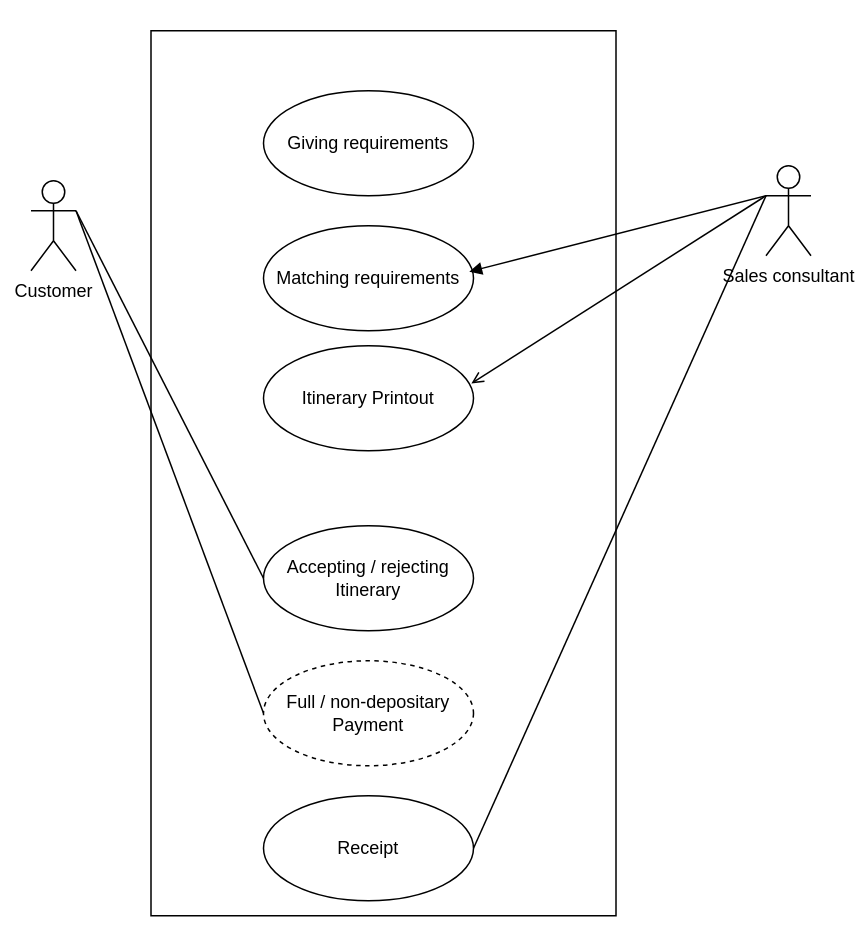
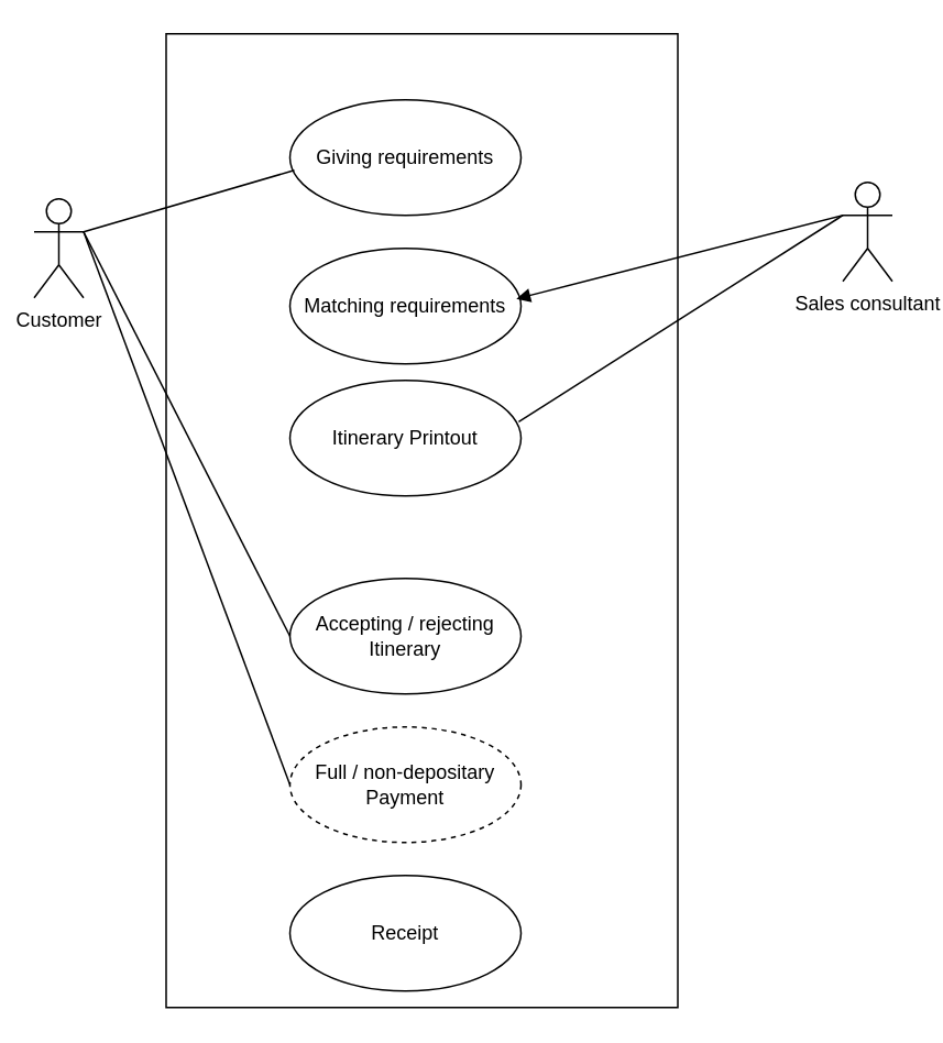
  <mxCell id="0" />
  <mxCell id="1" parent="0" />
  <mxCell id="2" value="" style="rounded=0;whiteSpace=wrap;html=1;" vertex="1" parent="1"><mxGeometry x="100" y="20" width="310" height="590" as="geometry" /></mxCell>
  <mxCell id="3" value="Customer" style="shape=umlActor;verticalLabelPosition=bottom;verticalAlign=top;html=1;outlineConnect=0;" vertex="1" parent="1"><mxGeometry x="20" y="120" width="30" height="60" as="geometry" /></mxCell>
  <mxCell id="4" value="Sales consultant" style="shape=umlActor;verticalLabelPosition=bottom;verticalAlign=top;html=1;outlineConnect=0;" vertex="1" parent="1"><mxGeometry x="510" y="110" width="30" height="60" as="geometry" /></mxCell>
  <mxCell id="5" value="Giving requirements" style="ellipse;whiteSpace=wrap;html=1;" vertex="1" parent="1"><mxGeometry x="175" y="60" width="140" height="70" as="geometry" /></mxCell>
  <mxCell id="6" value="Matching requirements" style="ellipse;whiteSpace=wrap;html=1;" vertex="1" parent="1"><mxGeometry x="175" y="150" width="140" height="70" as="geometry" /></mxCell>
  <mxCell id="7" value="Itinerary Printout" style="ellipse;whiteSpace=wrap;html=1;" vertex="1" parent="1"><mxGeometry x="175" y="230" width="140" height="70" as="geometry" /></mxCell>
  <mxCell id="8" value="Accepting / rejecting Itinerary" style="ellipse;whiteSpace=wrap;html=1;" vertex="1" parent="1"><mxGeometry x="175" y="350" width="140" height="70" as="geometry" /></mxCell>
  <mxCell id="9" value="Full / non-depositary Payment" style="ellipse;whiteSpace=wrap;html=1;dashed=1;" vertex="1" parent="1"><mxGeometry x="175" y="440" width="140" height="70" as="geometry" /></mxCell>
  <mxCell id="10" value="Receipt" style="ellipse;whiteSpace=wrap;html=1;" vertex="1" parent="1"><mxGeometry x="175" y="530" width="140" height="70" as="geometry" /></mxCell>
+ <mxCell id="11" value="" style="endArrow=none;html=1;rounded=0;entryX=0.019;entryY=0.61;entryDx=0;entryDy=0;entryPerimeter=0;exitX=1;exitY=0.333;exitDx=0;exitDy=0;exitPerimeter=0;" edge="1" parent="1" source="3" target="5"><mxGeometry width="50" height="50" relative="1" as="geometry"><mxPoint x="70" y="150" as="sourcePoint" /><mxPoint x="120" y="100" as="targetPoint" /></mxGeometry></mxCell>
  <mxCell id="12" value="" style="endArrow=block;html=1;rounded=0;entryX=0.98;entryY=0.437;entryDx=0;entryDy=0;entryPerimeter=0;exitX=0;exitY=0.333;exitDx=0;exitDy=0;exitPerimeter=0;" edge="1" parent="1" source="4" target="6"><mxGeometry width="50" height="50" relative="1" as="geometry"><mxPoint x="60" y="150" as="sourcePoint" /><mxPoint x="188" y="113" as="targetPoint" /></mxGeometry></mxCell>
  <mxCell id="13" value="" style="endArrow=none;html=1;rounded=0;entryX=0;entryY=0.5;entryDx=0;entryDy=0;" edge="1" parent="1" target="8"><mxGeometry width="50" height="50" relative="1" as="geometry"><mxPoint x="50" y="140" as="sourcePoint" /><mxPoint x="188" y="113" as="targetPoint" /></mxGeometry></mxCell>
- <mxCell id="14" value="" style="endArrow=open;html=1;rounded=0;entryX=0.99;entryY=0.359;entryDx=0;entryDy=0;exitX=0;exitY=0.333;exitDx=0;exitDy=0;exitPerimeter=0;entryPerimeter=0;" edge="1" parent="1" source="4" target="7"><mxGeometry width="50" height="50" relative="1" as="geometry"><mxPoint x="60" y="150" as="sourcePoint" /><mxPoint x="185" y="395" as="targetPoint" /></mxGeometry></mxCell>
+ <mxCell id="14" value="" style="endArrow=none;html=1;rounded=0;entryX=0.99;entryY=0.359;entryDx=0;entryDy=0;exitX=0;exitY=0.333;exitDx=0;exitDy=0;exitPerimeter=0;entryPerimeter=0;" edge="1" parent="1" source="4" target="7"><mxGeometry width="50" height="50" relative="1" as="geometry"><mxPoint x="60" y="150" as="sourcePoint" /><mxPoint x="185" y="395" as="targetPoint" /></mxGeometry></mxCell>
  <mxCell id="15" value="" style="endArrow=none;html=1;rounded=0;entryX=0;entryY=0.5;entryDx=0;entryDy=0;" edge="1" parent="1" target="9"><mxGeometry width="50" height="50" relative="1" as="geometry"><mxPoint x="50" y="140" as="sourcePoint" /><mxPoint x="185" y="395" as="targetPoint" /></mxGeometry></mxCell>
- <mxCell id="16" value="" style="endArrow=none;html=1;rounded=0;entryX=1;entryY=0.5;entryDx=0;entryDy=0;exitX=0;exitY=0.333;exitDx=0;exitDy=0;exitPerimeter=0;" edge="1" parent="1" source="4" target="10"><mxGeometry width="50" height="50" relative="1" as="geometry"><mxPoint x="460" y="140" as="sourcePoint" /><mxPoint x="324" y="285" as="targetPoint" /></mxGeometry></mxCell>
